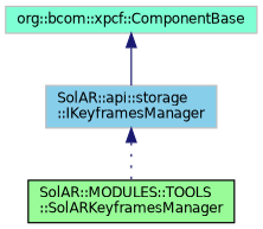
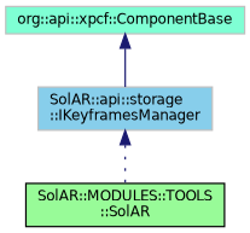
  digraph {
    node [color=grey75 fontname=Helvetica fontsize=10 shape=record style=filled]
    edge [color=midnightblue dir=back fontname=Helvetica fontsize=10 labelfontname=Helvetica labelfontsize=10]
-   n1 [color=black fillcolor=palegreen fontcolor=black height=0.2 label="SolAR::MODULES::TOOLS\l::SolARKeyframesManager" width=0.4]
-   n2 [fillcolor=aquamarine height=0.2 label="org::bcom::xpcf::ComponentBase" width=0.4]
+   n1 [color=black fillcolor=palegreen fontcolor=black height=0.2 label="SolAR::MODULES::TOOLS\l::SolAR" width=0.4]
+   n2 [fillcolor=aquamarine height=0.2 label="org::api::xpcf::ComponentBase" width=0.4]
    n3 [fillcolor=skyblue height=0.2 label="SolAR::api::storage\l::IKeyframesManager" width=0.4]
    n2 -> n3 [style=solid]
    n3 -> n1 [style=dotted]
  }
